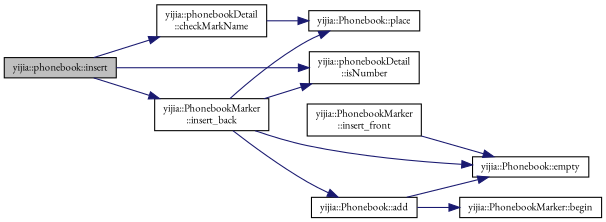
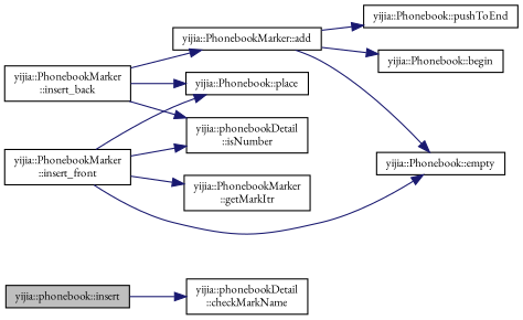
  digraph {
    fontname="EB Garamond"
    rankdir=LR
    node [color=black fillcolor=white fontname="EB Garamond" fontsize=10 shape=record style=filled]
    edge [color=midnightblue fontname="EB Garamond" fontsize=10 labelfontname=Helvetica labelfontsize=10 style=solid]
    n1 [fillcolor=grey75 fontcolor=black height=0.2 label="yijia::phonebook::insert" width=0.4]
    n2 [height=0.2 label="yijia::phonebookDetail\l::checkMarkName" width=0.4]
    n3 [height=0.2 label="yijia::PhonebookMarker\l::insert_back" width=0.4]
    n4 [height=0.2 label="yijia::phonebookDetail\l::isNumber" width=0.4]
-   n5 [height=0.2 label="yijia::Phonebook::add" width=0.4]
+   n5 [height=0.2 label="yijia::PhonebookMarker::add" width=0.4]
    n6 [height=0.2 label="yijia::Phonebook::empty" width=0.4]
    n7 [height=0.2 label="yijia::Phonebook::place" width=0.4]
    n8 [height=0.2 label="yijia::PhonebookMarker\l::insert_front" width=0.4]
-   n10 [height=0.2 label="yijia::PhonebookMarker::begin" width=0.4]
+   n9 [height=0.2 label="yijia::PhonebookMarker\l::getMarkItr" width=0.4]
+   n10 [height=0.2 label="yijia::Phonebook::begin" width=0.4]
+   n11 [height=0.2 label="yijia::Phonebook::pushToEnd" width=0.4]
    n1 -> n2
-   n1 -> n3
-   n1 -> n4
+   n8 -> n4
    n3 -> n4
    n3 -> n5
-   n3 -> n6
    n3 -> n7
    n5 -> n6
    n5 -> n10
+   n5 -> n11
    n8 -> n6
-   n2 -> n7
+   n8 -> n7
+   n8 -> n9
  }
